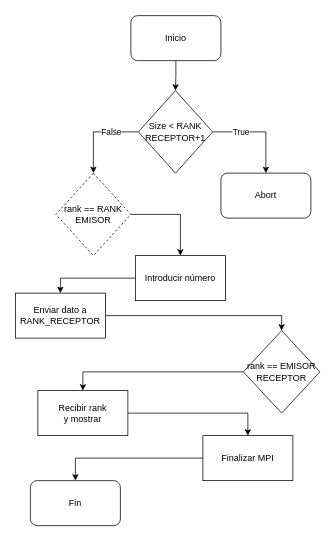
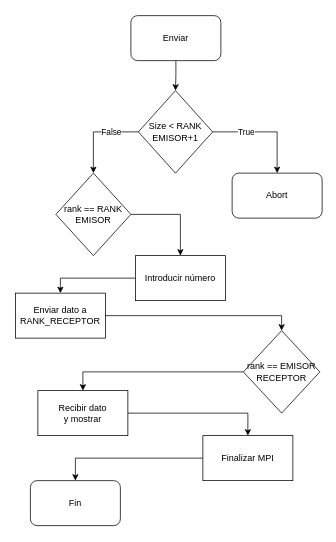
  <mxCell id="0" />
  <mxCell id="1" parent="0" />
  <mxCell id="2" style="edgeStyle=orthogonalEdgeStyle;rounded=0;orthogonalLoop=1;jettySize=auto;html=1;entryX=0.5;entryY=0;entryDx=0;entryDy=0;" edge="1" parent="1" source="3" target="8"><mxGeometry relative="1" as="geometry" /></mxCell>
- <mxCell id="3" value="Inicio" style="rounded=1;whiteSpace=wrap;html=1;" vertex="1" parent="1"><mxGeometry x="174" y="20" width="120" height="60" as="geometry" /></mxCell>
+ <mxCell id="3" value="Enviar" style="rounded=1;whiteSpace=wrap;html=1;" vertex="1" parent="1"><mxGeometry x="174" y="20" width="120" height="60" as="geometry" /></mxCell>
  <mxCell id="4" style="edgeStyle=orthogonalEdgeStyle;rounded=0;orthogonalLoop=1;jettySize=auto;html=1;entryX=0.5;entryY=0;entryDx=0;entryDy=0;" edge="1" parent="1" source="8" target="9"><mxGeometry relative="1" as="geometry" /></mxCell>
  <mxCell id="5" value="True" style="edgeLabel;html=1;align=center;verticalAlign=middle;resizable=0;points=[];" vertex="1" connectable="0" parent="4"><mxGeometry x="-0.107" y="-2" relative="1" as="geometry"><mxPoint x="-19" y="-2" as="offset" /></mxGeometry></mxCell>
  <mxCell id="6" style="edgeStyle=orthogonalEdgeStyle;rounded=0;orthogonalLoop=1;jettySize=auto;html=1;entryX=0.5;entryY=0;entryDx=0;entryDy=0;" edge="1" parent="1" source="8" target="11"><mxGeometry relative="1" as="geometry" /></mxCell>
  <mxCell id="7" value="False" style="edgeLabel;html=1;align=center;verticalAlign=middle;resizable=0;points=[];" vertex="1" connectable="0" parent="6"><mxGeometry x="-0.352" y="-3" relative="1" as="geometry"><mxPoint y="3" as="offset" /></mxGeometry></mxCell>
- <mxCell id="8" value="Size &amp;lt; RANK&lt;br&gt;RECEPTOR+1" style="rhombus;whiteSpace=wrap;html=1;" vertex="1" parent="1"><mxGeometry x="184" y="120" width="99" height="110" as="geometry" /></mxCell>
- <mxCell id="9" value="Abort" style="rounded=1;whiteSpace=wrap;html=1;" vertex="1" parent="1"><mxGeometry x="294" y="230" width="120" height="60" as="geometry" /></mxCell>
+ <mxCell id="8" value="Size &amp;lt; RANK&lt;br&gt;EMISOR+1" style="rhombus;whiteSpace=wrap;html=1;" vertex="1" parent="1"><mxGeometry x="184" y="120" width="99" height="110" as="geometry" /></mxCell>
+ <mxCell id="9" value="Abort" style="rounded=1;whiteSpace=wrap;html=1;" vertex="1" parent="1"><mxGeometry x="309" y="230" width="120" height="60" as="geometry" /></mxCell>
  <mxCell id="10" style="edgeStyle=orthogonalEdgeStyle;rounded=0;orthogonalLoop=1;jettySize=auto;html=1;entryX=0.5;entryY=0;entryDx=0;entryDy=0;" edge="1" parent="1" source="11" target="13"><mxGeometry relative="1" as="geometry" /></mxCell>
- <mxCell id="11" value="rank == RANK&lt;br&gt;EMISOR" style="rhombus;whiteSpace=wrap;html=1;dashed=1;" vertex="1" parent="1"><mxGeometry x="74" y="230" width="100" height="110" as="geometry" /></mxCell>
+ <mxCell id="11" value="rank == RANK&lt;br&gt;EMISOR" style="rhombus;whiteSpace=wrap;html=1;" vertex="1" parent="1"><mxGeometry x="74" y="230" width="100" height="110" as="geometry" /></mxCell>
  <mxCell id="12" style="edgeStyle=orthogonalEdgeStyle;rounded=0;orthogonalLoop=1;jettySize=auto;html=1;entryX=0.5;entryY=0;entryDx=0;entryDy=0;" edge="1" parent="1" source="13" target="15"><mxGeometry relative="1" as="geometry" /></mxCell>
  <mxCell id="13" value="Introducir número" style="rounded=0;whiteSpace=wrap;html=1;" vertex="1" parent="1"><mxGeometry x="180" y="340" width="120" height="60" as="geometry" /></mxCell>
  <mxCell id="14" style="edgeStyle=orthogonalEdgeStyle;rounded=0;orthogonalLoop=1;jettySize=auto;html=1;entryX=0.5;entryY=0;entryDx=0;entryDy=0;" edge="1" parent="1" source="15" target="17"><mxGeometry relative="1" as="geometry" /></mxCell>
  <mxCell id="15" value="Enviar dato a RANK_RECEPTOR" style="rounded=0;whiteSpace=wrap;html=1;" vertex="1" parent="1"><mxGeometry x="20" y="390" width="120" height="60" as="geometry" /></mxCell>
  <mxCell id="16" style="edgeStyle=orthogonalEdgeStyle;rounded=0;orthogonalLoop=1;jettySize=auto;html=1;entryX=0.5;entryY=0;entryDx=0;entryDy=0;" edge="1" parent="1" source="17" target="19"><mxGeometry relative="1" as="geometry" /></mxCell>
  <mxCell id="17" value="rank == EMISOR&lt;br&gt;RECEPTOR" style="rhombus;whiteSpace=wrap;html=1;" vertex="1" parent="1"><mxGeometry x="324" y="440" width="102" height="110" as="geometry" /></mxCell>
  <mxCell id="18" style="edgeStyle=orthogonalEdgeStyle;rounded=0;orthogonalLoop=1;jettySize=auto;html=1;entryX=0.5;entryY=0;entryDx=0;entryDy=0;" edge="1" parent="1" source="19" target="21"><mxGeometry relative="1" as="geometry" /></mxCell>
- <mxCell id="19" value="Recibir rank&lt;br&gt;y mostrar" style="rounded=0;whiteSpace=wrap;html=1;" vertex="1" parent="1"><mxGeometry x="50" y="520" width="120" height="60" as="geometry" /></mxCell>
+ <mxCell id="19" value="Recibir dato&lt;br&gt;y mostrar" style="rounded=0;whiteSpace=wrap;html=1;" vertex="1" parent="1"><mxGeometry x="50" y="520" width="120" height="60" as="geometry" /></mxCell>
  <mxCell id="20" style="edgeStyle=orthogonalEdgeStyle;rounded=0;orthogonalLoop=1;jettySize=auto;html=1;entryX=0.5;entryY=0;entryDx=0;entryDy=0;" edge="1" parent="1" source="21" target="22"><mxGeometry relative="1" as="geometry" /></mxCell>
  <mxCell id="21" value="Finalizar MPI" style="rounded=0;whiteSpace=wrap;html=1;" vertex="1" parent="1"><mxGeometry x="270" y="580" width="120" height="60" as="geometry" /></mxCell>
  <mxCell id="22" value="Fin" style="rounded=1;whiteSpace=wrap;html=1;" vertex="1" parent="1"><mxGeometry x="40" y="640" width="120" height="60" as="geometry" /></mxCell>
